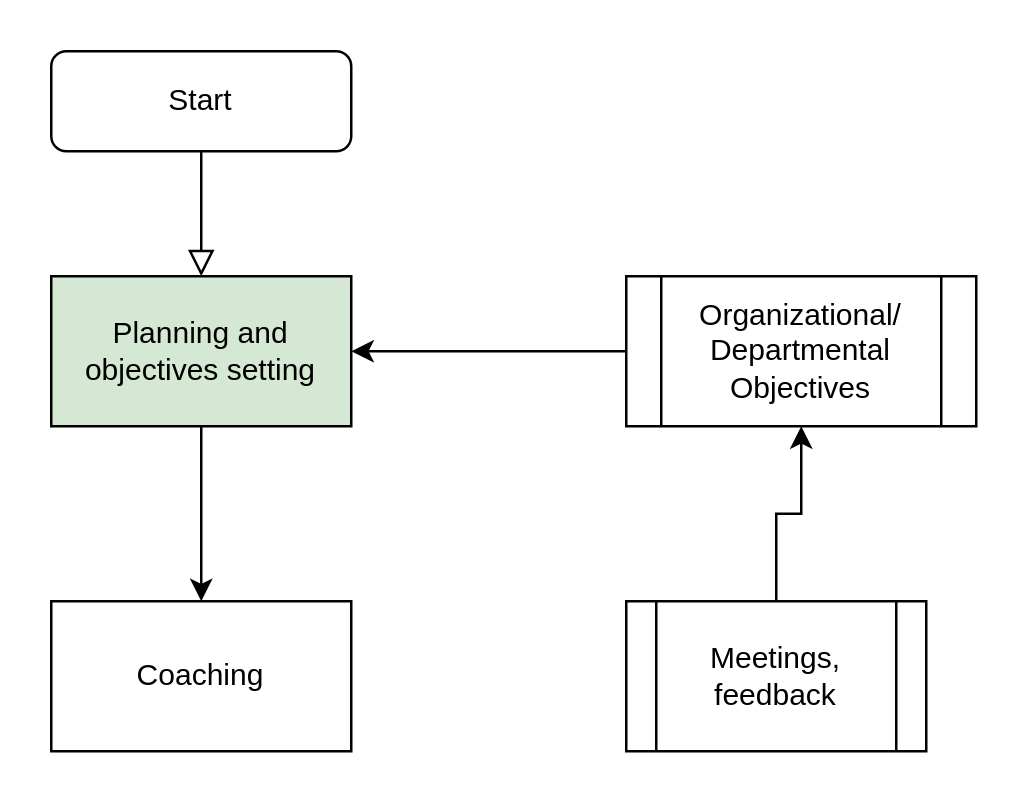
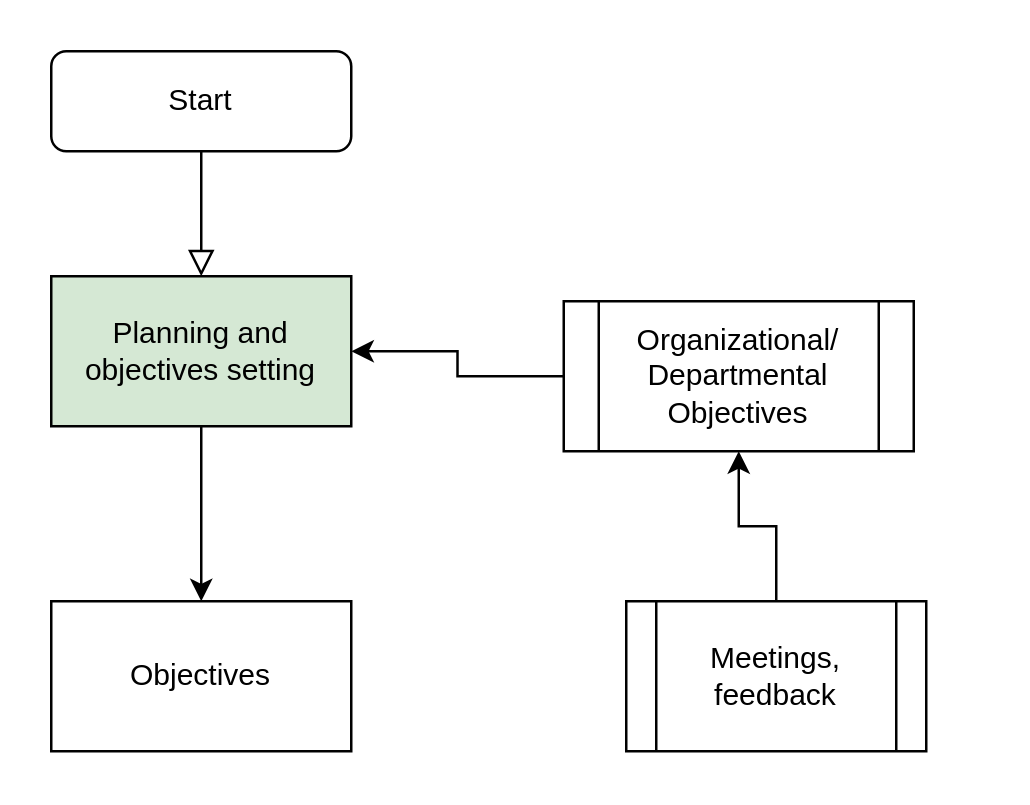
  <mxCell id="0" />
  <mxCell id="1" parent="0" />
  <mxCell id="2" value="" style="rounded=0;html=1;jettySize=auto;orthogonalLoop=1;fontSize=11;endArrow=block;endFill=0;endSize=8;strokeWidth=1;shadow=0;labelBackgroundColor=none;edgeStyle=orthogonalEdgeStyle;" parent="1" source="3" edge="1"><mxGeometry relative="1" as="geometry"><mxPoint x="80" y="110" as="targetPoint" /></mxGeometry></mxCell>
  <mxCell id="3" value="Start" style="rounded=1;whiteSpace=wrap;html=1;fontSize=12;glass=0;strokeWidth=1;shadow=0;" parent="1" vertex="1"><mxGeometry x="20" y="20" width="120" height="40" as="geometry" /></mxCell>
  <mxCell id="4" value="" style="edgeStyle=orthogonalEdgeStyle;rounded=0;orthogonalLoop=1;jettySize=auto;html=1;" edge="1" parent="1" source="5" target="8"><mxGeometry relative="1" as="geometry" /></mxCell>
  <mxCell id="5" value="Planning and objectives setting" style="rounded=0;whiteSpace=wrap;html=1;fillColor=#d5e8d4;" vertex="1" parent="1"><mxGeometry x="20" y="110" width="120" height="60" as="geometry" /></mxCell>
  <mxCell id="6" value="" style="edgeStyle=orthogonalEdgeStyle;rounded=0;orthogonalLoop=1;jettySize=auto;html=1;" edge="1" parent="1" source="7" target="5"><mxGeometry relative="1" as="geometry" /></mxCell>
- <mxCell id="7" value="Organizational/ Departmental Objectives" style="shape=process;whiteSpace=wrap;html=1;backgroundOutline=1;" vertex="1" parent="1"><mxGeometry x="250" y="110" width="140" height="60" as="geometry" /></mxCell>
- <mxCell id="8" value="Coaching" style="whiteSpace=wrap;html=1;rounded=0;" vertex="1" parent="1"><mxGeometry x="20" y="240" width="120" height="60" as="geometry" /></mxCell>
+ <mxCell id="7" value="Organizational/ Departmental Objectives" style="shape=process;whiteSpace=wrap;html=1;backgroundOutline=1;" vertex="1" parent="1"><mxGeometry x="225" y="120" width="140" height="60" as="geometry" /></mxCell>
+ <mxCell id="8" value="Objectives" style="whiteSpace=wrap;html=1;rounded=0;" vertex="1" parent="1"><mxGeometry x="20" y="240" width="120" height="60" as="geometry" /></mxCell>
  <mxCell id="9" value="" style="edgeStyle=orthogonalEdgeStyle;rounded=0;orthogonalLoop=1;jettySize=auto;html=1;" edge="1" parent="1" source="10" target="7"><mxGeometry relative="1" as="geometry" /></mxCell>
  <mxCell id="10" value="Meetings, feedback" style="shape=process;whiteSpace=wrap;html=1;backgroundOutline=1;" vertex="1" parent="1"><mxGeometry x="250" y="240" width="120" height="60" as="geometry" /></mxCell>
